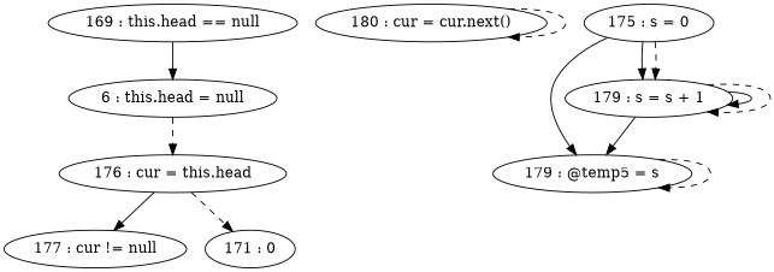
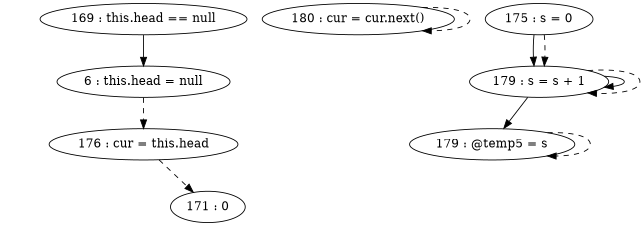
  digraph {
    "6 : this.head = null"
    "176 : cur = this.head"
-   "177 : cur != null"
    "171 : 0"
    "169 : this.head == null"
    "180 : cur = cur.next()"
    "175 : s = 0"
    "179 : @temp5 = s"
    "179 : s = s + 1"
    "6 : this.head = null" -> "176 : cur = this.head" [style=dashed]
-   "176 : cur = this.head" -> "177 : cur != null"
    "176 : cur = this.head" -> "171 : 0" [style=dashed]
    "169 : this.head == null" -> "6 : this.head = null"
    "180 : cur = cur.next()" -> "180 : cur = cur.next()" [style=dashed]
-   "175 : s = 0" -> "179 : @temp5 = s"
    "175 : s = 0" -> "179 : s = s + 1"
    "175 : s = 0" -> "179 : s = s + 1" [style=dashed]
    "179 : @temp5 = s" -> "179 : @temp5 = s" [style=dashed]
    "179 : s = s + 1" -> "179 : @temp5 = s"
    "179 : s = s + 1" -> "179 : s = s + 1"
    "179 : s = s + 1" -> "179 : s = s + 1" [style=dashed]
  }
